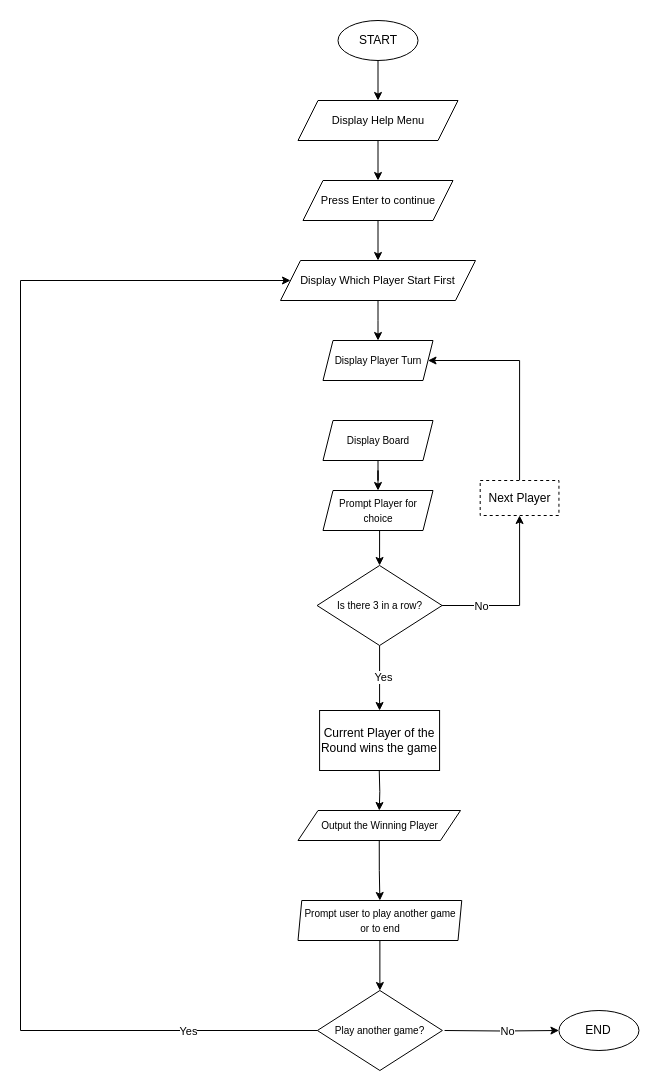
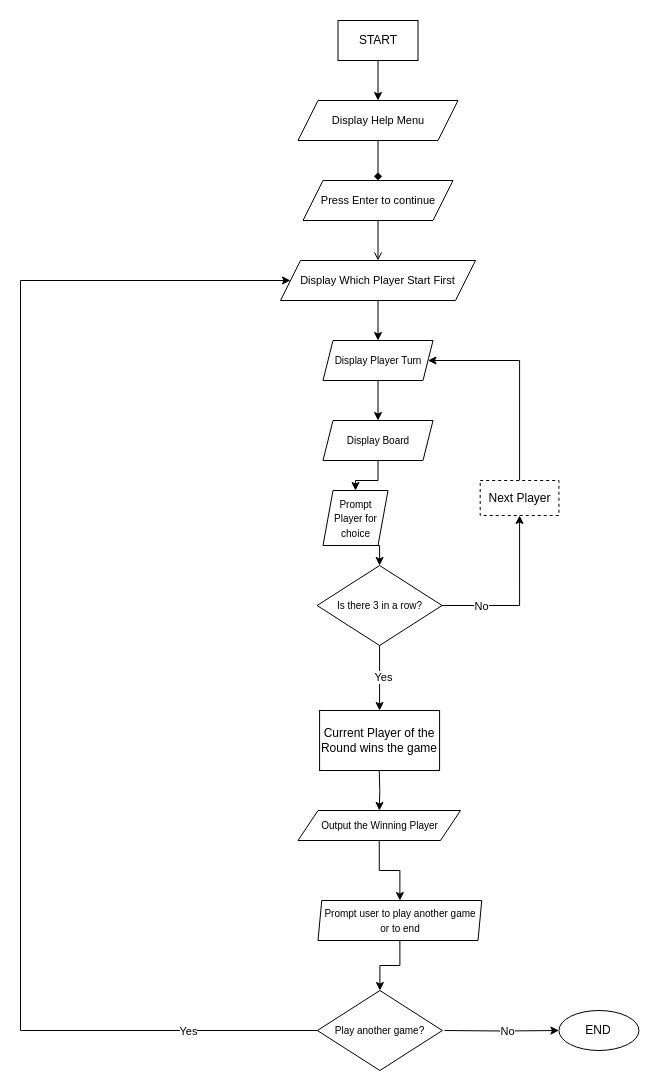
  <mxCell id="0" />
  <mxCell id="1" parent="0" />
  <mxCell id="2" style="edgeStyle=orthogonalEdgeStyle;rounded=0;orthogonalLoop=1;jettySize=auto;html=1;exitX=0.5;exitY=1;exitDx=0;exitDy=0;entryX=0.5;entryY=0;entryDx=0;entryDy=0;" parent="1" source="3" target="8" edge="1"><mxGeometry relative="1" as="geometry" /></mxCell>
- <mxCell id="3" value="START" style="ellipse;whiteSpace=wrap;html=1;" parent="1" vertex="1"><mxGeometry x="337.5" y="20" width="80" height="40" as="geometry" /></mxCell>
+ <mxCell id="3" value="START" style="whiteSpace=wrap;html=1;rounded=0;" parent="1" vertex="1"><mxGeometry x="337.5" y="20" width="80" height="40" as="geometry" /></mxCell>
  <mxCell id="4" value="END" style="ellipse;whiteSpace=wrap;html=1;" parent="1" vertex="1"><mxGeometry x="558.45" y="1010" width="80" height="40" as="geometry" /></mxCell>
- <mxCell id="5" style="edgeStyle=orthogonalEdgeStyle;rounded=0;orthogonalLoop=1;jettySize=auto;html=1;exitX=0.5;exitY=1;exitDx=0;exitDy=0;entryX=0.5;entryY=0;entryDx=0;entryDy=0;" parent="1" source="6" target="10" edge="1"><mxGeometry relative="1" as="geometry" /></mxCell>
+ <mxCell id="5" style="edgeStyle=orthogonalEdgeStyle;rounded=0;orthogonalLoop=1;jettySize=auto;html=1;exitX=0.5;exitY=1;exitDx=0;exitDy=0;entryX=0.5;entryY=0;entryDx=0;entryDy=0;endArrow=open;" parent="1" source="6" target="10" edge="1"><mxGeometry relative="1" as="geometry" /></mxCell>
  <mxCell id="6" value="&lt;font face=&quot;Helvetica&quot; style=&quot;font-size: 11px;&quot;&gt;Press Enter to continue&lt;/font&gt;" style="shape=parallelogram;perimeter=parallelogramPerimeter;whiteSpace=wrap;html=1;fixedSize=1;" parent="1" vertex="1"><mxGeometry x="302.5" y="180" width="150" height="40" as="geometry" /></mxCell>
- <mxCell id="7" style="edgeStyle=orthogonalEdgeStyle;rounded=0;orthogonalLoop=1;jettySize=auto;html=1;exitX=0.5;exitY=1;exitDx=0;exitDy=0;entryX=0.5;entryY=0;entryDx=0;entryDy=0;" parent="1" source="8" target="6" edge="1"><mxGeometry relative="1" as="geometry" /></mxCell>
+ <mxCell id="7" style="edgeStyle=orthogonalEdgeStyle;rounded=0;orthogonalLoop=1;jettySize=auto;html=1;exitX=0.5;exitY=1;exitDx=0;exitDy=0;entryX=0.5;entryY=0;entryDx=0;entryDy=0;endArrow=diamond;" parent="1" source="8" target="6" edge="1"><mxGeometry relative="1" as="geometry" /></mxCell>
  <mxCell id="8" value="&lt;font style=&quot;font-size: 11px;&quot;&gt;Display Help Menu&lt;/font&gt;" style="shape=parallelogram;perimeter=parallelogramPerimeter;whiteSpace=wrap;html=1;fixedSize=1;" parent="1" vertex="1"><mxGeometry x="297.5" y="100" width="160" height="40" as="geometry" /></mxCell>
  <mxCell id="9" style="edgeStyle=orthogonalEdgeStyle;rounded=0;orthogonalLoop=1;jettySize=auto;html=1;exitX=0.5;exitY=1;exitDx=0;exitDy=0;entryX=0.5;entryY=0;entryDx=0;entryDy=0;" parent="1" source="10" edge="1"><mxGeometry relative="1" as="geometry"><mxPoint x="377.5" y="340" as="targetPoint" /></mxGeometry></mxCell>
  <mxCell id="10" value="&lt;font face=&quot;Helvetica&quot; style=&quot;font-size: 11px;&quot;&gt;Display Which Player Start First&lt;/font&gt;" style="shape=parallelogram;perimeter=parallelogramPerimeter;whiteSpace=wrap;html=1;fixedSize=1;" parent="1" vertex="1"><mxGeometry x="280" y="260" width="195" height="40" as="geometry" /></mxCell>
+ <mxCell id="11" style="edgeStyle=orthogonalEdgeStyle;rounded=0;orthogonalLoop=1;jettySize=auto;html=1;exitX=0.5;exitY=1;exitDx=0;exitDy=0;entryX=0.5;entryY=0;entryDx=0;entryDy=0;" parent="1" source="12" target="14" edge="1"><mxGeometry relative="1" as="geometry" /></mxCell>
  <mxCell id="12" value="&lt;font style=&quot;font-size: 10px;&quot;&gt;Display Player Turn&lt;/font&gt;" style="shape=parallelogram;perimeter=parallelogramPerimeter;whiteSpace=wrap;html=1;fixedSize=1;size=10;" parent="1" vertex="1"><mxGeometry x="322.5" y="340" width="110" height="40" as="geometry" /></mxCell>
  <mxCell id="13" style="edgeStyle=orthogonalEdgeStyle;rounded=0;orthogonalLoop=1;jettySize=auto;html=1;exitX=0.5;exitY=1;exitDx=0;exitDy=0;" parent="1" source="14" target="16" edge="1"><mxGeometry relative="1" as="geometry" /></mxCell>
  <mxCell id="14" value="&lt;font style=&quot;font-size: 10px;&quot;&gt;Display Board&lt;/font&gt;" style="shape=parallelogram;perimeter=parallelogramPerimeter;whiteSpace=wrap;html=1;fixedSize=1;size=10;" parent="1" vertex="1"><mxGeometry x="322.5" y="420" width="110" height="40" as="geometry" /></mxCell>
  <mxCell id="15" style="edgeStyle=orthogonalEdgeStyle;rounded=0;orthogonalLoop=1;jettySize=auto;html=1;exitX=0.5;exitY=1;exitDx=0;exitDy=0;entryX=0.5;entryY=0;entryDx=0;entryDy=0;" parent="1" source="16" target="21" edge="1"><mxGeometry relative="1" as="geometry" /></mxCell>
- <mxCell id="16" value="&lt;span style=&quot;font-size: 10px;&quot;&gt;Prompt Player for choice&lt;/span&gt;" style="shape=parallelogram;perimeter=parallelogramPerimeter;whiteSpace=wrap;html=1;fixedSize=1;size=10;" parent="1" vertex="1"><mxGeometry x="322.5" y="490" width="110" height="40" as="geometry" /></mxCell>
+ <mxCell id="16" value="&lt;span style=&quot;font-size: 10px;&quot;&gt;Prompt Player for choice&lt;/span&gt;" style="shape=parallelogram;perimeter=parallelogramPerimeter;whiteSpace=wrap;html=1;fixedSize=1;size=10;" parent="1" vertex="1"><mxGeometry x="322.5" y="490" width="65" height="55" as="geometry" /></mxCell>
  <mxCell id="17" style="edgeStyle=orthogonalEdgeStyle;rounded=0;orthogonalLoop=1;jettySize=auto;html=1;exitX=0.5;exitY=1;exitDx=0;exitDy=0;entryX=0.5;entryY=0;entryDx=0;entryDy=0;" edge="1" parent="1" source="21" target="23"><mxGeometry relative="1" as="geometry" /></mxCell>
  <mxCell id="18" value="Yes" style="edgeLabel;html=1;align=center;verticalAlign=middle;resizable=0;points=[];" vertex="1" connectable="0" parent="17"><mxGeometry x="-0.057" y="3" relative="1" as="geometry"><mxPoint as="offset" /></mxGeometry></mxCell>
  <mxCell id="19" style="edgeStyle=orthogonalEdgeStyle;rounded=0;orthogonalLoop=1;jettySize=auto;html=1;exitX=1;exitY=0.5;exitDx=0;exitDy=0;entryX=0.5;entryY=1;entryDx=0;entryDy=0;" edge="1" parent="1" source="21" target="34"><mxGeometry relative="1" as="geometry" /></mxCell>
  <mxCell id="20" value="No" style="edgeLabel;html=1;align=center;verticalAlign=middle;resizable=0;points=[];" vertex="1" connectable="0" parent="19"><mxGeometry x="-0.531" relative="1" as="geometry"><mxPoint as="offset" /></mxGeometry></mxCell>
  <mxCell id="21" value="&lt;font size=&quot;1&quot;&gt;Is there 3 in a row?&lt;/font&gt;" style="rhombus;whiteSpace=wrap;html=1;" parent="1" vertex="1"><mxGeometry x="316.58" y="565" width="125" height="80" as="geometry" /></mxCell>
  <mxCell id="22" style="edgeStyle=orthogonalEdgeStyle;rounded=0;orthogonalLoop=1;jettySize=auto;html=1;exitX=0.5;exitY=1;exitDx=0;exitDy=0;" edge="1" parent="1" target="25"><mxGeometry relative="1" as="geometry"><mxPoint x="378.75" y="770" as="sourcePoint" /></mxGeometry></mxCell>
  <mxCell id="23" value="Current Player of the Round wins the game" style="rounded=0;whiteSpace=wrap;html=1;" vertex="1" parent="1"><mxGeometry x="319.08" y="710" width="120" height="60" as="geometry" /></mxCell>
  <mxCell id="24" style="edgeStyle=orthogonalEdgeStyle;rounded=0;orthogonalLoop=1;jettySize=auto;html=1;exitX=0.5;exitY=1;exitDx=0;exitDy=0;entryX=0.5;entryY=0;entryDx=0;entryDy=0;" edge="1" parent="1" source="25" target="27"><mxGeometry relative="1" as="geometry" /></mxCell>
  <mxCell id="25" value="&lt;font style=&quot;font-size: 10px;&quot;&gt;Output the Winning Player&lt;/font&gt;" style="shape=parallelogram;perimeter=parallelogramPerimeter;whiteSpace=wrap;html=1;fixedSize=1;" vertex="1" parent="1"><mxGeometry x="297.5" y="810" width="162.5" height="30" as="geometry" /></mxCell>
  <mxCell id="26" style="edgeStyle=orthogonalEdgeStyle;rounded=0;orthogonalLoop=1;jettySize=auto;html=1;exitX=0.5;exitY=1;exitDx=0;exitDy=0;entryX=0.5;entryY=0;entryDx=0;entryDy=0;" edge="1" parent="1" source="27" target="32"><mxGeometry relative="1" as="geometry" /></mxCell>
- <mxCell id="27" value="&lt;span style=&quot;font-size: 10px;&quot;&gt;Prompt user to play another game or to end&lt;/span&gt;" style="shape=parallelogram;perimeter=parallelogramPerimeter;whiteSpace=wrap;html=1;fixedSize=1;size=3.75;" vertex="1" parent="1"><mxGeometry x="297.5" y="900" width="163.75" height="40" as="geometry" /></mxCell>
+ <mxCell id="27" value="&lt;span style=&quot;font-size: 10px;&quot;&gt;Prompt user to play another game or to end&lt;/span&gt;" style="shape=parallelogram;perimeter=parallelogramPerimeter;whiteSpace=wrap;html=1;fixedSize=1;size=3.75;" vertex="1" parent="1"><mxGeometry x="317.5" y="900" width="163.75" height="40" as="geometry" /></mxCell>
  <mxCell id="28" style="edgeStyle=orthogonalEdgeStyle;rounded=0;orthogonalLoop=1;jettySize=auto;html=1;exitX=1;exitY=0.5;exitDx=0;exitDy=0;entryX=0;entryY=0.5;entryDx=0;entryDy=0;" edge="1" parent="1" target="4"><mxGeometry relative="1" as="geometry"><mxPoint x="444.08" y="1030" as="sourcePoint" /></mxGeometry></mxCell>
  <mxCell id="29" value="No" style="edgeLabel;html=1;align=center;verticalAlign=middle;resizable=0;points=[];" vertex="1" connectable="0" parent="28"><mxGeometry x="-0.285" y="1" relative="1" as="geometry"><mxPoint x="21" y="1" as="offset" /></mxGeometry></mxCell>
  <mxCell id="30" style="edgeStyle=orthogonalEdgeStyle;rounded=0;orthogonalLoop=1;jettySize=auto;html=1;exitX=0;exitY=0.5;exitDx=0;exitDy=0;" edge="1" parent="1" source="32"><mxGeometry relative="1" as="geometry"><mxPoint x="290" y="280" as="targetPoint" /><mxPoint x="360" y="940" as="sourcePoint" /><Array as="points"><mxPoint x="20" y="1030" /><mxPoint x="20" y="280" /></Array></mxGeometry></mxCell>
  <mxCell id="31" value="Yes" style="edgeLabel;html=1;align=center;verticalAlign=middle;resizable=0;points=[];" vertex="1" connectable="0" parent="30"><mxGeometry x="-0.841" y="1" relative="1" as="geometry"><mxPoint x="-24" y="-1" as="offset" /></mxGeometry></mxCell>
  <mxCell id="32" value="&lt;font size=&quot;1&quot;&gt;Play another game?&lt;/font&gt;" style="rhombus;whiteSpace=wrap;html=1;" vertex="1" parent="1"><mxGeometry x="316.88" y="990" width="125" height="80" as="geometry" /></mxCell>
  <mxCell id="33" style="edgeStyle=orthogonalEdgeStyle;rounded=0;orthogonalLoop=1;jettySize=auto;html=1;exitX=0.5;exitY=0;exitDx=0;exitDy=0;entryX=1;entryY=0.5;entryDx=0;entryDy=0;" edge="1" parent="1" source="34" target="12"><mxGeometry relative="1" as="geometry"><mxPoint x="519.167" y="330" as="targetPoint" /><Array as="points"><mxPoint x="519" y="360" /></Array></mxGeometry></mxCell>
  <mxCell id="34" value="Next Player" style="rounded=0;whiteSpace=wrap;html=1;dashed=1;" vertex="1" parent="1"><mxGeometry x="479.7" y="480" width="78.75" height="35" as="geometry" /></mxCell>
